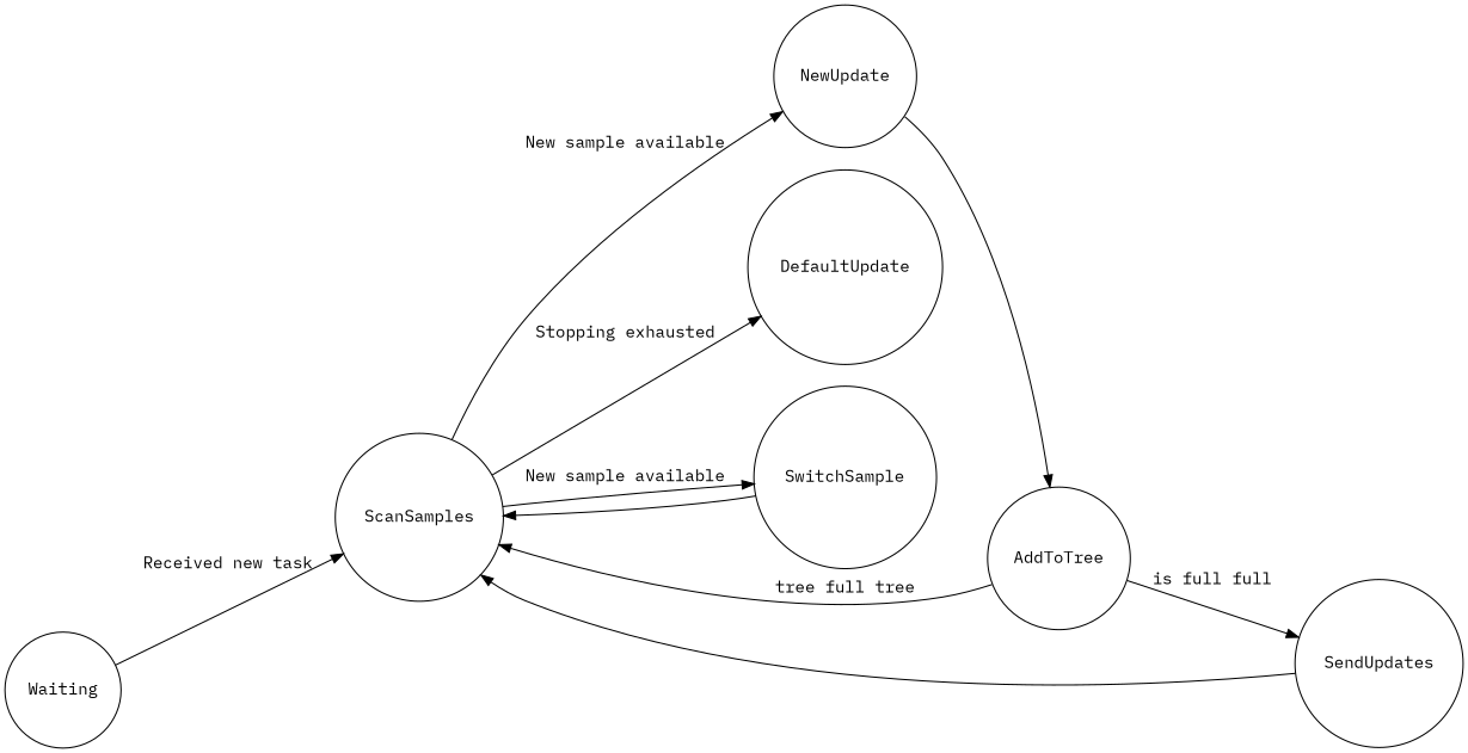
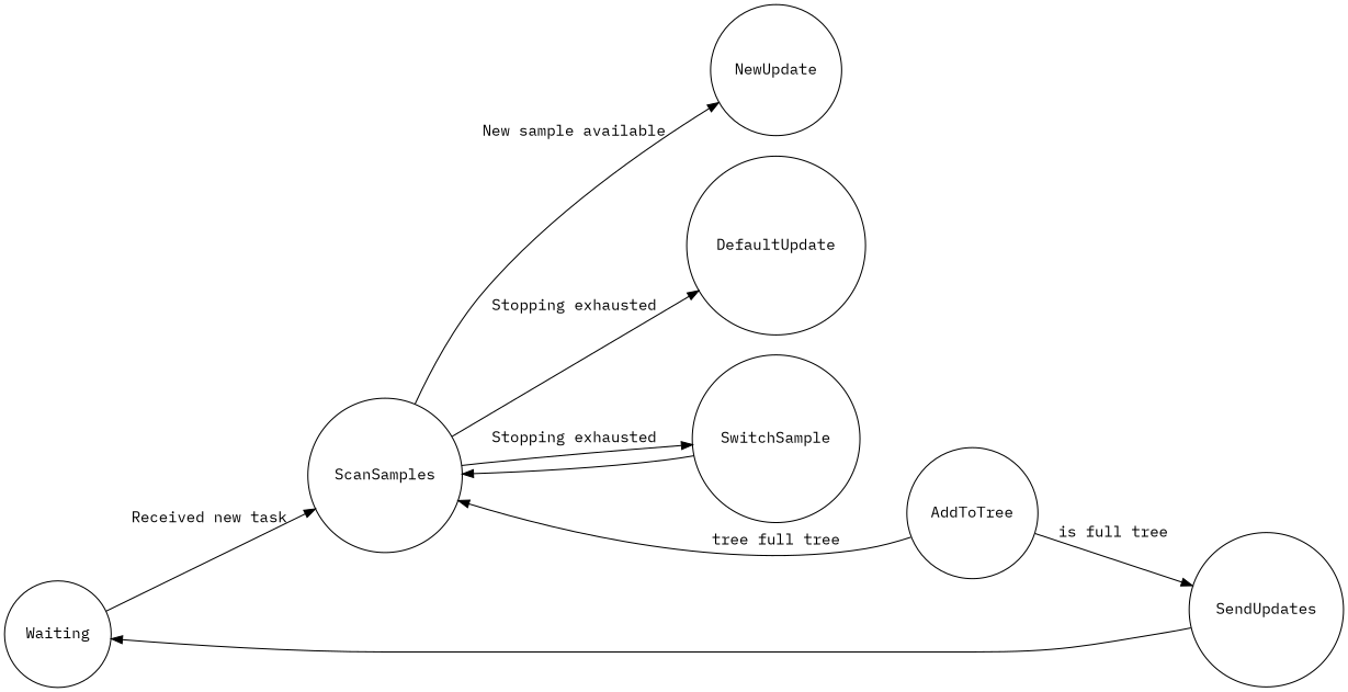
  digraph {
    fontname="IBM Plex Mono"
    rankdir=LR
    node [fontname="IBM Plex Mono" shape=circle]
    edge [fontname="IBM Plex Mono"]
    Waiting
    ScanSamples
    NewUpdate
    DefaultUpdate
    SwitchSample
    AddToTree
    SendUpdates
    Waiting -> ScanSamples [label="Received new task"]
    ScanSamples -> NewUpdate [label="New sample available"]
    ScanSamples -> DefaultUpdate [label="Stopping exhausted"]
-   ScanSamples -> SwitchSample [label="New sample available"]
-   NewUpdate -> AddToTree
+   ScanSamples -> SwitchSample [label="Stopping exhausted"]
    SwitchSample -> ScanSamples
    AddToTree -> ScanSamples [label="tree full tree"]
-   AddToTree -> SendUpdates [label="is full full"]
-   SendUpdates -> ScanSamples
+   AddToTree -> SendUpdates [label="is full tree"]
+   SendUpdates -> Waiting
  }
